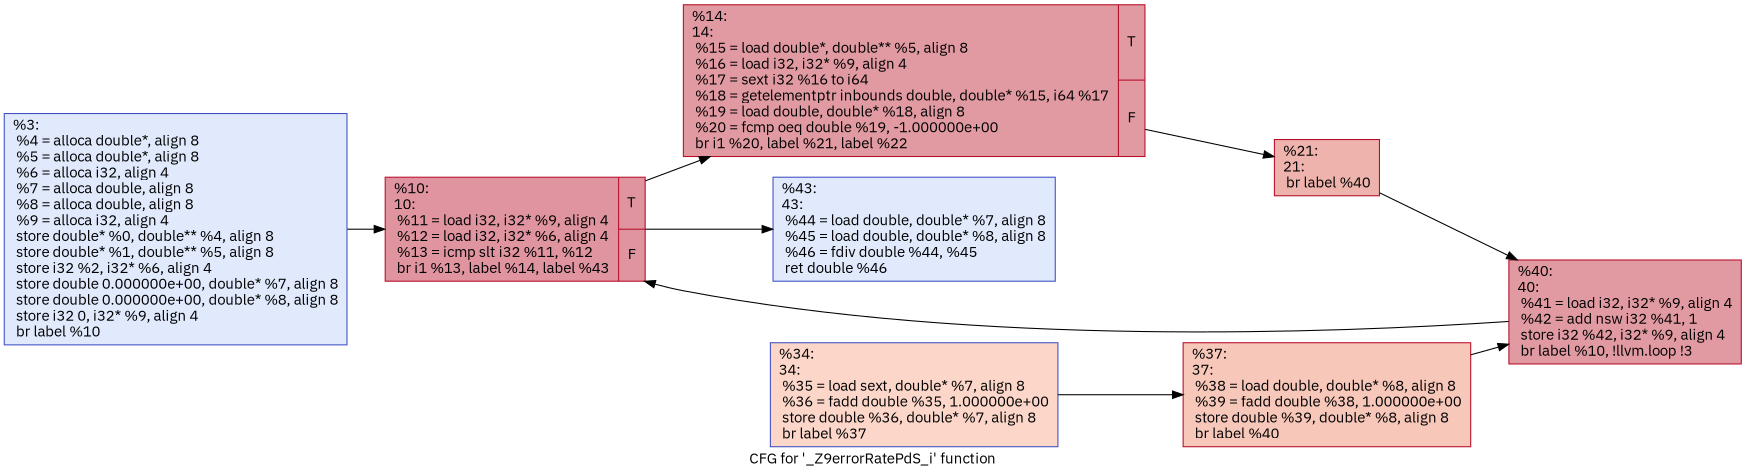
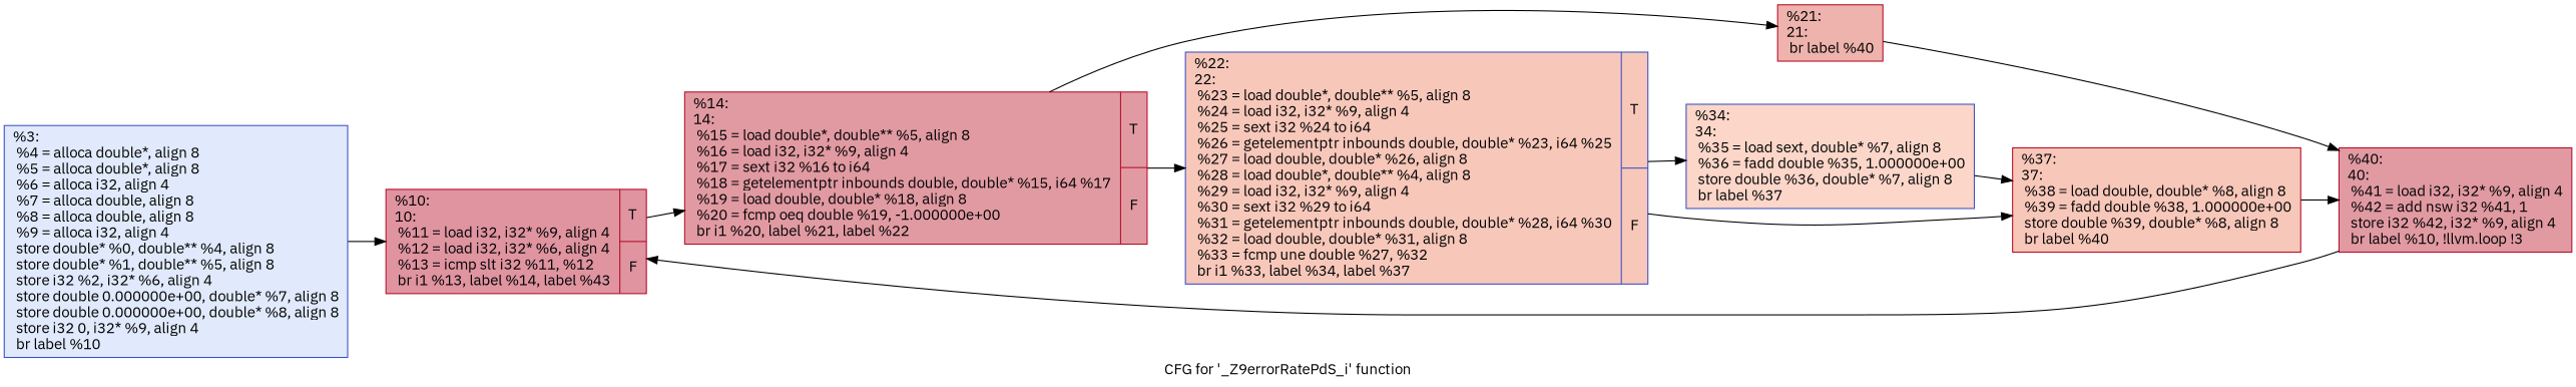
  digraph {
    fontname="IBM Plex Sans"
    label="CFG for '_Z9errorRatePdS_i' function"
    rankdir=LR
    node [color="#b70d28ff" fillcolor="#b9d0f970" fontname="IBM Plex Sans" shape=record style=filled]
    edge [fontname="IBM Plex Sans"]
    n1 [color="#3d50c3ff" label="{%3:\l  %4 = alloca double*, align 8\l  %5 = alloca double*, align 8\l  %6 = alloca i32, align 4\l  %7 = alloca double, align 8\l  %8 = alloca double, align 8\l  %9 = alloca i32, align 4\l  store double* %0, double** %4, align 8\l  store double* %1, double** %5, align 8\l  store i32 %2, i32* %6, align 4\l  store double 0.000000e+00, double* %7, align 8\l  store double 0.000000e+00, double* %8, align 8\l  store i32 0, i32* %9, align 4\l  br label %10\l}"]
    n2 [fillcolor="#b70d2870" label="{%10:\l10:                                               \l  %11 = load i32, i32* %9, align 4\l  %12 = load i32, i32* %6, align 4\l  %13 = icmp slt i32 %11, %12\l  br i1 %13, label %14, label %43\l|{<s0>T|<s1>F}}"]
    n3 [fillcolor="#bb1b2c70" label="{%14:\l14:                                               \l  %15 = load double*, double** %5, align 8\l  %16 = load i32, i32* %9, align 4\l  %17 = sext i32 %16 to i64\l  %18 = getelementptr inbounds double, double* %15, i64 %17\l  %19 = load double, double* %18, align 8\l  %20 = fcmp oeq double %19, -1.000000e+00\l  br i1 %20, label %21, label %22\l|{<s0>T|<s1>F}}"]
-   n4 [color="#3d50c3ff" label="{%43:\l43:                                               \l  %44 = load double, double* %7, align 8\l  %45 = load double, double* %8, align 8\l  %46 = fdiv double %44, %45\l  ret double %46\l}"]
    n5 [fillcolor="#d6524470" label="{%21:\l21:                                               \l  br label %40\l}"]
+   n6 [color="#3d50c3ff" fillcolor="#ec7f6370" label="{%22:\l22:                                               \l  %23 = load double*, double** %5, align 8\l  %24 = load i32, i32* %9, align 4\l  %25 = sext i32 %24 to i64\l  %26 = getelementptr inbounds double, double* %23, i64 %25\l  %27 = load double, double* %26, align 8\l  %28 = load double*, double** %4, align 8\l  %29 = load i32, i32* %9, align 4\l  %30 = sext i32 %29 to i64\l  %31 = getelementptr inbounds double, double* %28, i64 %30\l  %32 = load double, double* %31, align 8\l  %33 = fcmp une double %27, %32\l  br i1 %33, label %34, label %37\l|{<s0>T|<s1>F}}"]
    n7 [fillcolor="#bb1b2c70" label="{%40:\l40:                                               \l  %41 = load i32, i32* %9, align 4\l  %42 = add nsw i32 %41, 1\l  store i32 %42, i32* %9, align 4\l  br label %10, !llvm.loop !3\l}"]
    n8 [color="#3d50c3ff" fillcolor="#f6a38570" label="{%34:\l34:                                               \l  %35 = load sext, double* %7, align 8\l  %36 = fadd double %35, 1.000000e+00\l  store double %36, double* %7, align 8\l  br label %37\l}"]
    n9 [fillcolor="#ec7f6370" label="{%37:\l37:                                               \l  %38 = load double, double* %8, align 8\l  %39 = fadd double %38, 1.000000e+00\l  store double %39, double* %8, align 8\l  br label %40\l}"]
    n1 -> n2
    n2 -> n3
-   n2 -> n4
    n3 -> n5
+   n3 -> n6
    n5 -> n7
+   n6 -> n8
+   n6 -> n9
    n7 -> n2
    n8 -> n9
    n9 -> n7
  }
